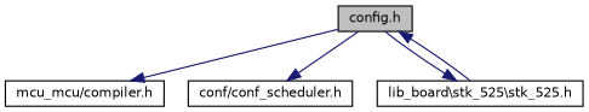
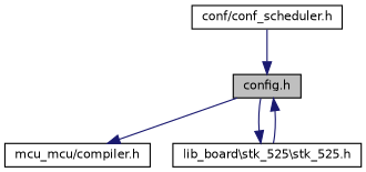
  digraph {
    fontname="DejaVu Sans"
    node [color=black fillcolor=white fontname="DejaVu Sans" fontsize=10 shape=record style=filled]
    edge [color=midnightblue fontname="DejaVu Sans" fontsize=10 labelfontname="FreeSans.ttf" labelfontsize=10 style=solid]
    n1 [fillcolor=grey75 fontcolor=black height=0.2 label="config.h" width=0.4]
    n2 [height=0.2 label="mcu_mcu/compiler.h" width=0.4]
    n3 [height=0.2 label="conf/conf_scheduler.h" width=0.4]
    n4 [height=0.2 label="lib_board\\stk_525\\stk_525.h" width=0.4]
    n1 -> n2
-   n1 -> n3
+   n3 -> n1
    n1 -> n4
    n4 -> n1
  }
